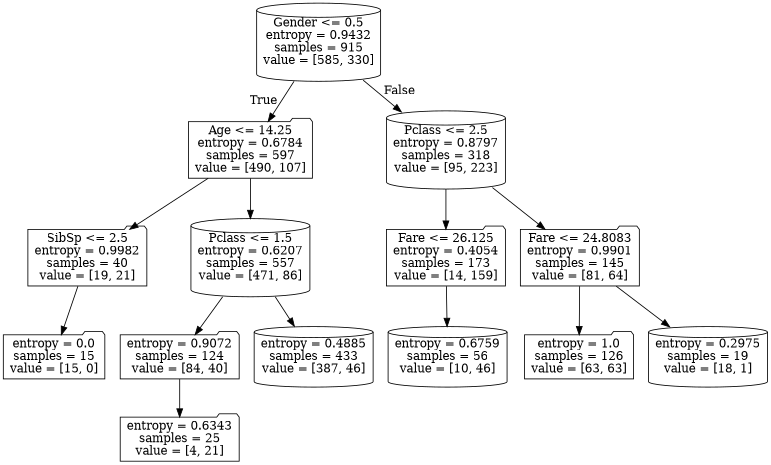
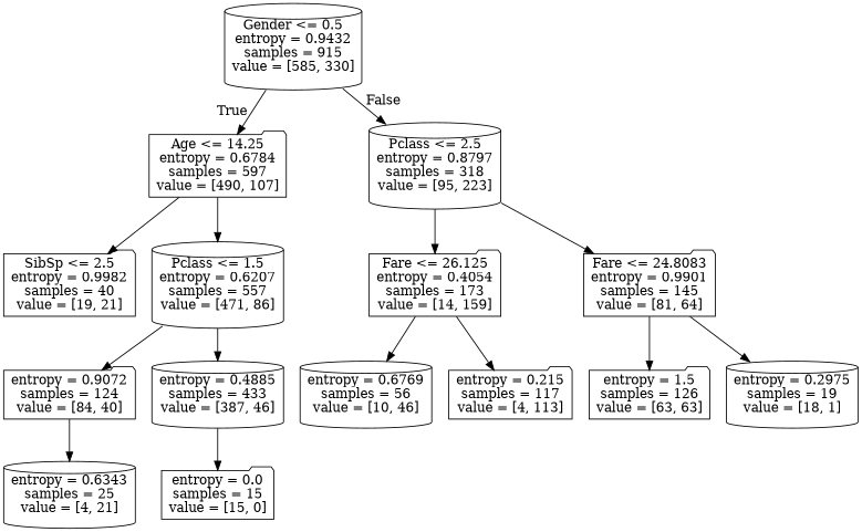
  digraph {
    node [shape=folder]
    n1 [label="Gender <= 0.5\nentropy = 0.9432\nsamples = 915\nvalue = [585, 330]" shape=cylinder]
    n2 [label="Age <= 14.25\nentropy = 0.6784\nsamples = 597\nvalue = [490, 107]"]
    n3 [label="Pclass <= 2.5\nentropy = 0.8797\nsamples = 318\nvalue = [95, 223]" shape=cylinder]
    n4 [label="SibSp <= 2.5\nentropy = 0.9982\nsamples = 40\nvalue = [19, 21]"]
    n5 [label="Pclass <= 1.5\nentropy = 0.6207\nsamples = 557\nvalue = [471, 86]" shape=cylinder]
    n6 [label="Fare <= 26.125\nentropy = 0.4054\nsamples = 173\nvalue = [14, 159]"]
    n7 [label="Fare <= 24.8083\nentropy = 0.9901\nsamples = 145\nvalue = [81, 64]"]
    n8 [label="entropy = 0.0\nsamples = 15\nvalue = [15, 0]"]
    n9 [label="entropy = 0.9072\nsamples = 124\nvalue = [84, 40]"]
    n10 [label="entropy = 0.4885\nsamples = 433\nvalue = [387, 46]" shape=cylinder]
-   n11 [label="entropy = 0.6343\nsamples = 25\nvalue = [4, 21]"]
-   n12 [label="entropy = 0.6759\nsamples = 56\nvalue = [10, 46]" shape=cylinder]
-   n14 [label="entropy = 1.0\nsamples = 126\nvalue = [63, 63]"]
+   n11 [label="entropy = 0.6343\nsamples = 25\nvalue = [4, 21]" shape=cylinder]
+   n12 [label="entropy = 0.6769\nsamples = 56\nvalue = [10, 46]" shape=cylinder]
+   n13 [label="entropy = 0.215\nsamples = 117\nvalue = [4, 113]"]
+   n14 [label="entropy = 1.5\nsamples = 126\nvalue = [63, 63]"]
    n15 [label="entropy = 0.2975\nsamples = 19\nvalue = [18, 1]" shape=cylinder]
    n1 -> n2 [headlabel=True labelangle=45 labeldistance=2.5]
    n1 -> n3 [headlabel=False labelangle=-45 labeldistance=2.5]
    n2 -> n4
    n2 -> n5
    n3 -> n6
    n3 -> n7
-   n4 -> n8
+   n10 -> n8
    n5 -> n9
    n5 -> n10
    n6 -> n12
+   n6 -> n13
    n7 -> n14
    n7 -> n15
    n9 -> n11
  }
